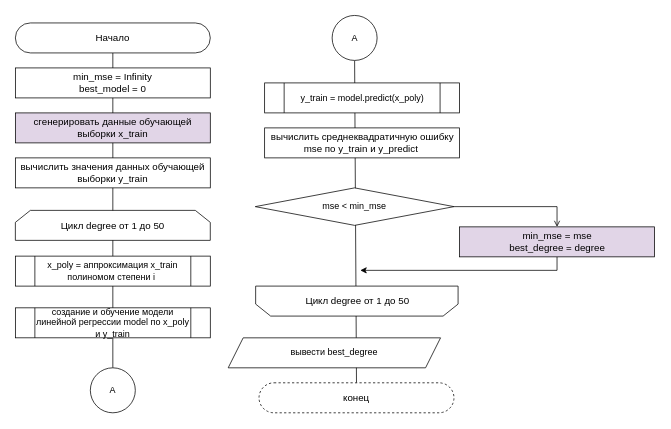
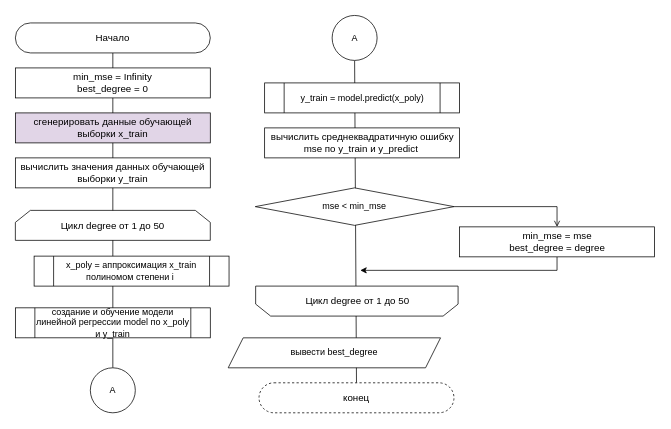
  <mxCell id="0" />
  <mxCell id="1" parent="0" />
  <mxCell id="2" value="" style="endArrow=none;html=1;rounded=0;entryX=1;entryY=0.5;entryDx=0;entryDy=0;exitX=0.5;exitY=0;exitDx=0;exitDy=0;" edge="1" parent="1" source="14" target="21"><mxGeometry width="50" height="50" relative="1" as="geometry"><mxPoint x="280" y="260" as="sourcePoint" /><mxPoint x="330" y="210" as="targetPoint" /></mxGeometry></mxCell>
  <mxCell id="3" value="" style="endArrow=none;html=1;rounded=0;entryX=0.5;entryY=1;entryDx=0;entryDy=0;exitX=0;exitY=0.5;exitDx=0;exitDy=0;" edge="1" parent="1" source="20" target="4"><mxGeometry width="50" height="50" relative="1" as="geometry"><mxPoint x="200" y="260" as="sourcePoint" /><mxPoint x="250" y="210" as="targetPoint" /></mxGeometry></mxCell>
  <mxCell id="4" value="Начало" style="rounded=1;whiteSpace=wrap;html=1;arcSize=50;fontSize=13;" vertex="1" parent="1"><mxGeometry x="20" y="30" width="260" height="40" as="geometry" /></mxCell>
  <mxCell id="5" value="Цикл degree от 1 до 50" style="shape=loopLimit;whiteSpace=wrap;html=1;fontSize=13;" vertex="1" parent="1"><mxGeometry x="20" y="280" width="260" height="40" as="geometry" /></mxCell>
  <mxCell id="6" value="вычислить среднеквадратичную ошибку mse по y_train и y_predict&amp;nbsp;" style="rounded=0;whiteSpace=wrap;html=1;fontSize=13;" vertex="1" parent="1"><mxGeometry x="352.5" y="170" width="260" height="40" as="geometry" /></mxCell>
  <mxCell id="7" value="" style="shape=loopLimit;whiteSpace=wrap;html=1;rotation=-180;fontSize=13;" vertex="1" parent="1"><mxGeometry x="340.5" y="381" width="270" height="40" as="geometry" /></mxCell>
  <mxCell id="8" value="Цикл degree от 1&amp;nbsp;до 50" style="text;html=1;align=center;verticalAlign=middle;resizable=0;points=[];autosize=1;strokeColor=none;fillColor=none;fontSize=13;" vertex="1" parent="1"><mxGeometry x="395.5" y="386" width="160" height="30" as="geometry" /></mxCell>
  <mxCell id="9" value="сгенерировать данные обучающей выборки x_train" style="rounded=0;whiteSpace=wrap;html=1;fontSize=13;fillColor=#e1d5e7;" vertex="1" parent="1"><mxGeometry x="20" y="150" width="260" height="40" as="geometry" /></mxCell>
  <mxCell id="10" value="&lt;font style=&quot;font-size: 13px;&quot;&gt;вычислить значения данных обучающей выборки y_train&lt;/font&gt;" style="rounded=0;whiteSpace=wrap;html=1;fontSize=13;" vertex="1" parent="1"><mxGeometry x="20" y="210" width="260" height="40" as="geometry" /></mxCell>
- <mxCell id="11" value="x_poly = аппроксимация x_train полиномом степени i&amp;nbsp;" style="shape=process;whiteSpace=wrap;html=1;backgroundOutline=1;" vertex="1" parent="1"><mxGeometry x="20" y="341" width="260" height="40" as="geometry" /></mxCell>
+ <mxCell id="11" value="x_poly = аппроксимация x_train полиномом степени i&amp;nbsp;" style="shape=process;whiteSpace=wrap;html=1;backgroundOutline=1;" vertex="1" parent="1"><mxGeometry x="45" y="341" width="260" height="40" as="geometry" /></mxCell>
  <mxCell id="12" value="создание и обучение модели линейной регрессии model по x_poly и y_train" style="shape=process;whiteSpace=wrap;html=1;backgroundOutline=1;" vertex="1" parent="1"><mxGeometry x="20" y="410" width="260" height="40" as="geometry" /></mxCell>
  <mxCell id="13" value="y_train = model.predict(x_poly)" style="shape=process;whiteSpace=wrap;html=1;backgroundOutline=1;" vertex="1" parent="1"><mxGeometry x="352.5" y="110" width="260" height="40" as="geometry" /></mxCell>
  <mxCell id="14" value="конец" style="rounded=1;whiteSpace=wrap;html=1;arcSize=50;fontSize=13;dashed=1;" vertex="1" parent="1"><mxGeometry x="345" y="510" width="260" height="40" as="geometry" /></mxCell>
  <mxCell id="15" style="edgeStyle=orthogonalEdgeStyle;rounded=0;orthogonalLoop=1;jettySize=auto;html=1;exitX=1;exitY=0.5;exitDx=0;exitDy=0;endArrow=open;" edge="1" parent="1" source="16" target="19"><mxGeometry relative="1" as="geometry" /></mxCell>
  <mxCell id="16" value="mse &amp;lt; min_mse" style="rhombus;whiteSpace=wrap;html=1;" vertex="1" parent="1"><mxGeometry x="340" y="250" width="265" height="50" as="geometry" /></mxCell>
- <mxCell id="17" value="min_mse = Infinity&lt;br&gt;best_model = 0" style="rounded=0;whiteSpace=wrap;html=1;fontSize=13;" vertex="1" parent="1"><mxGeometry x="20" y="90" width="260" height="40" as="geometry" /></mxCell>
+ <mxCell id="17" value="min_mse = Infinity&lt;br&gt;best_degree = 0" style="rounded=0;whiteSpace=wrap;html=1;fontSize=13;" vertex="1" parent="1"><mxGeometry x="20" y="90" width="260" height="40" as="geometry" /></mxCell>
  <mxCell id="18" style="edgeStyle=orthogonalEdgeStyle;rounded=0;orthogonalLoop=1;jettySize=auto;html=1;exitX=0.5;exitY=1;exitDx=0;exitDy=0;" edge="1" parent="1" source="19"><mxGeometry relative="1" as="geometry"><mxPoint x="480" y="360" as="targetPoint" /><Array as="points"><mxPoint x="743" y="360" /></Array></mxGeometry></mxCell>
- <mxCell id="19" value="min_mse = mse&lt;br&gt;best_degree = degree" style="rounded=0;whiteSpace=wrap;html=1;fontSize=13;fillColor=#e1d5e7;" vertex="1" parent="1"><mxGeometry x="612.5" y="302" width="260" height="40" as="geometry" /></mxCell>
+ <mxCell id="19" value="min_mse = mse&lt;br&gt;best_degree = degree" style="rounded=0;whiteSpace=wrap;html=1;fontSize=13;" vertex="1" parent="1"><mxGeometry x="612.5" y="302" width="260" height="40" as="geometry" /></mxCell>
  <mxCell id="20" value="A" style="ellipse;whiteSpace=wrap;html=1;aspect=fixed;direction=south;" vertex="1" parent="1"><mxGeometry x="120" y="490" width="60" height="60" as="geometry" /></mxCell>
  <mxCell id="21" value="A" style="ellipse;whiteSpace=wrap;html=1;aspect=fixed;direction=south;" vertex="1" parent="1"><mxGeometry x="442.5" width="60" height="60" as="geometry" y="20" /></mxCell>
  <mxCell id="22" value="вывести best_degree" style="shape=parallelogram;perimeter=parallelogramPerimeter;whiteSpace=wrap;html=1;fixedSize=1;" vertex="1" parent="1"><mxGeometry x="303.87" y="450" width="283.25" height="40" as="geometry" /></mxCell>
